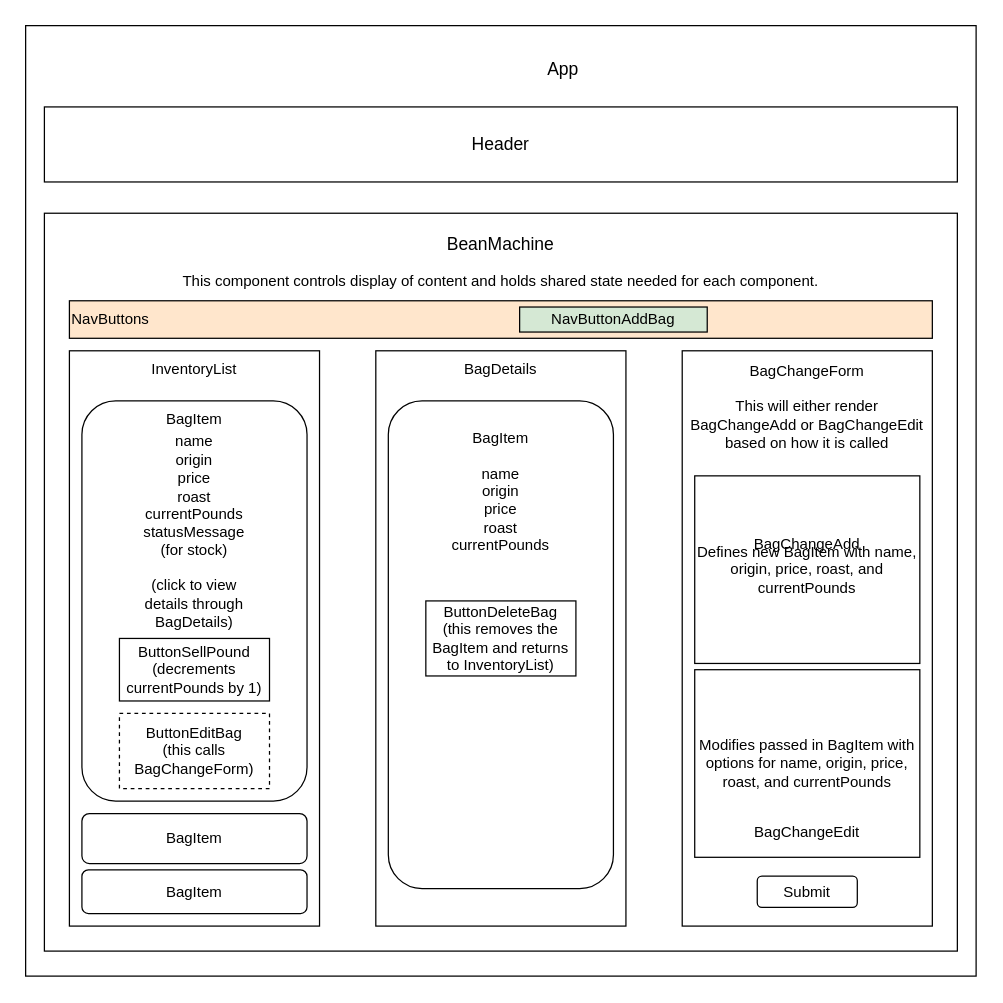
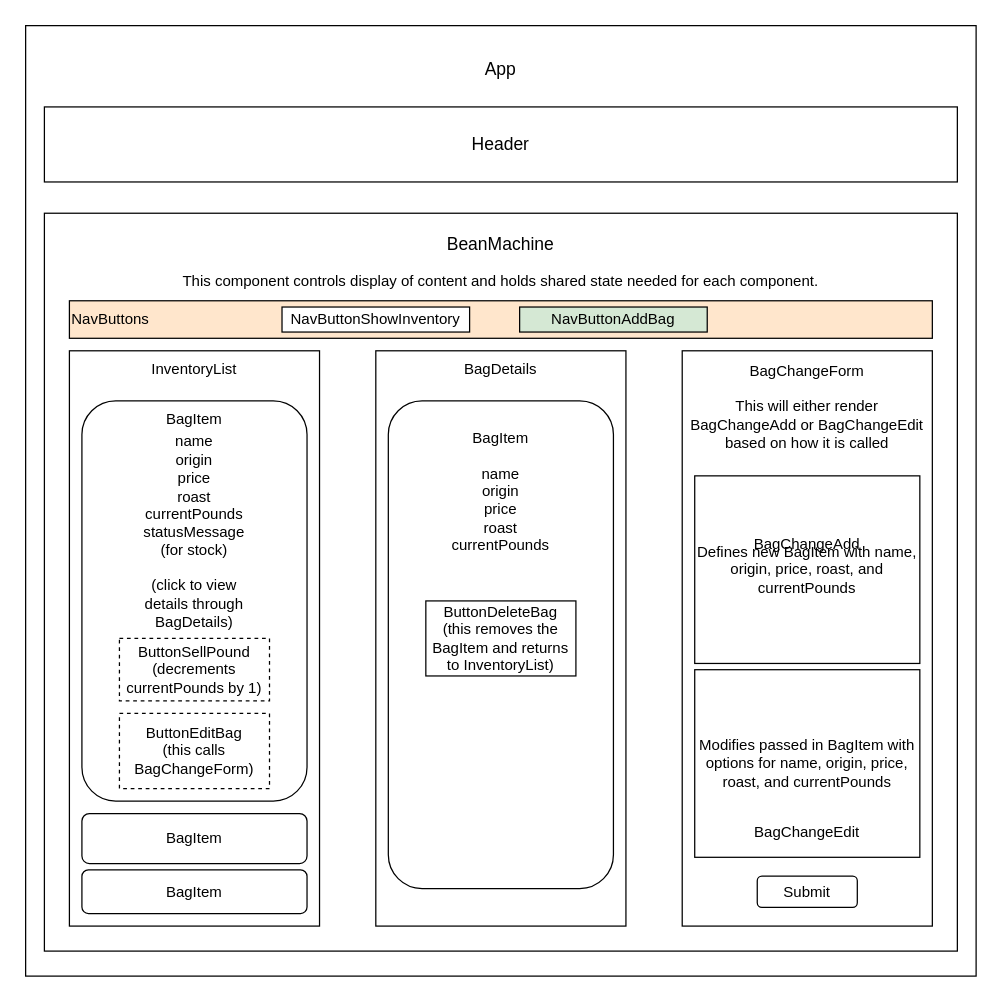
  <mxCell id="0" />
  <mxCell id="1" parent="0" />
  <mxCell id="2" value="" style="whiteSpace=wrap;html=1;aspect=fixed;" vertex="1" parent="1"><mxGeometry x="20" y="20" width="760" height="760" as="geometry" /></mxCell>
- <mxCell id="3" value="&lt;font style=&quot;font-size: 14px;&quot;&gt;App&lt;/font&gt;" style="text;html=1;strokeColor=none;fillColor=none;align=center;verticalAlign=middle;whiteSpace=wrap;rounded=0;" vertex="1" parent="1"><mxGeometry x="420" y="40" width="60" height="30" as="geometry" /></mxCell>
+ <mxCell id="3" value="&lt;font style=&quot;font-size: 14px;&quot;&gt;App&lt;/font&gt;" style="text;html=1;strokeColor=none;fillColor=none;align=center;verticalAlign=middle;whiteSpace=wrap;rounded=0;" vertex="1" parent="1"><mxGeometry x="370" y="40" width="60" height="30" as="geometry" /></mxCell>
  <mxCell id="4" value="&lt;font style=&quot;font-size: 14px;&quot;&gt;Header&lt;/font&gt;" style="rounded=0;whiteSpace=wrap;html=1;" vertex="1" parent="1"><mxGeometry x="35" y="85" width="730" height="60" as="geometry" /></mxCell>
  <mxCell id="5" value="" style="rounded=0;whiteSpace=wrap;html=1;" vertex="1" parent="1"><mxGeometry x="35" y="170" width="730" height="590" as="geometry" /></mxCell>
  <mxCell id="6" value="&lt;font style=&quot;font-size: 14px;&quot;&gt;BeanMachine&lt;/font&gt;" style="text;html=1;strokeColor=none;fillColor=none;align=center;verticalAlign=middle;whiteSpace=wrap;rounded=0;" vertex="1" parent="1"><mxGeometry x="370" y="180" width="60" height="30" as="geometry" /></mxCell>
  <mxCell id="7" value="" style="rounded=0;whiteSpace=wrap;html=1;" vertex="1" parent="1"><mxGeometry x="55" y="280" width="200" height="460" as="geometry" /></mxCell>
  <mxCell id="8" value="" style="rounded=0;whiteSpace=wrap;html=1;" vertex="1" parent="1"><mxGeometry x="300" y="280" width="200" height="460" as="geometry" /></mxCell>
  <mxCell id="9" value="" style="rounded=0;whiteSpace=wrap;html=1;" vertex="1" parent="1"><mxGeometry x="545" y="280" width="200" height="460" as="geometry" /></mxCell>
  <mxCell id="10" value="InventoryList" style="text;html=1;strokeColor=none;fillColor=none;align=center;verticalAlign=middle;whiteSpace=wrap;rounded=0;" vertex="1" parent="1"><mxGeometry x="125" y="280" width="60" height="30" as="geometry" /></mxCell>
  <mxCell id="11" value="This component controls display of content and holds shared state needed for each component." style="text;html=1;strokeColor=none;fillColor=none;align=center;verticalAlign=middle;whiteSpace=wrap;rounded=0;" vertex="1" parent="1"><mxGeometry x="55" y="210" width="690" height="30" as="geometry" /></mxCell>
  <mxCell id="12" value="" style="rounded=1;whiteSpace=wrap;html=1;" vertex="1" parent="1"><mxGeometry x="65" y="320" width="180" height="320" as="geometry" /></mxCell>
  <mxCell id="13" value="BagDetails" style="text;html=1;strokeColor=none;fillColor=none;align=center;verticalAlign=middle;whiteSpace=wrap;rounded=0;" vertex="1" parent="1"><mxGeometry x="370" y="280" width="60" height="30" as="geometry" /></mxCell>
  <mxCell id="14" value="BagChangeForm&lt;br&gt;&lt;br&gt;This will either render BagChangeAdd or BagChangeEdit based on how it is called" style="text;html=1;strokeColor=none;fillColor=none;align=center;verticalAlign=middle;whiteSpace=wrap;rounded=0;" vertex="1" parent="1"><mxGeometry x="545" y="310" width="200" height="30" as="geometry" /></mxCell>
  <mxCell id="15" value="Defines new BagItem with name, origin, price, roast, and currentPounds" style="rounded=0;whiteSpace=wrap;html=1;" vertex="1" parent="1"><mxGeometry x="555" y="380" width="180" height="150" as="geometry" /></mxCell>
  <mxCell id="16" value="Modifies passed in BagItem with options for name, origin, price, roast, and currentPounds" style="rounded=0;whiteSpace=wrap;html=1;" vertex="1" parent="1"><mxGeometry x="555" y="535" width="180" height="150" as="geometry" /></mxCell>
  <mxCell id="17" value="NavButtons" style="rounded=0;whiteSpace=wrap;html=1;align=left;fillColor=#ffe6cc;" vertex="1" parent="1"><mxGeometry x="55" y="240" width="690" height="30" as="geometry" /></mxCell>
+ <mxCell id="18" value="NavButtonShowInventory" style="rounded=0;whiteSpace=wrap;html=1;" vertex="1" parent="1"><mxGeometry x="225" y="245" width="150" height="20" as="geometry" /></mxCell>
  <mxCell id="19" value="NavButtonAddBag" style="rounded=0;whiteSpace=wrap;html=1;fillColor=#d5e8d4;" vertex="1" parent="1"><mxGeometry x="415" y="245" width="150" height="20" as="geometry" /></mxCell>
  <mxCell id="20" value="BagItem&lt;br&gt;&lt;br&gt;name&lt;br&gt;origin&lt;br&gt;price&lt;br&gt;roast&lt;br&gt;currentPounds&lt;br&gt;&lt;br&gt;&lt;br&gt;&lt;br&gt;&lt;br&gt;&lt;br&gt;&lt;br&gt;&lt;br&gt;&lt;br&gt;&lt;br&gt;&lt;br&gt;&lt;br&gt;&lt;br&gt;&lt;br&gt;&lt;br&gt;&lt;br&gt;&lt;br&gt;&lt;br&gt;" style="rounded=1;whiteSpace=wrap;html=1;" vertex="1" parent="1"><mxGeometry x="310" y="320" width="180" height="390" as="geometry" /></mxCell>
  <mxCell id="21" value="ButtonEditBag&lt;br&gt;(this calls BagChangeForm)" style="rounded=0;whiteSpace=wrap;html=1;dashed=1;" vertex="1" parent="1"><mxGeometry x="95" y="570" width="120" height="60" as="geometry" /></mxCell>
  <mxCell id="22" value="ButtonDeleteBag&lt;br&gt;(this removes the BagItem and returns to InventoryList)" style="rounded=0;whiteSpace=wrap;html=1;" vertex="1" parent="1"><mxGeometry x="340" y="480" width="120" height="60" as="geometry" /></mxCell>
- <mxCell id="23" value="ButtonSellPound&lt;br&gt;(decrements currentPounds by 1)" style="rounded=0;whiteSpace=wrap;html=1;" vertex="1" parent="1"><mxGeometry x="95" y="510" width="120" height="50" as="geometry" /></mxCell>
+ <mxCell id="23" value="ButtonSellPound&lt;br&gt;(decrements currentPounds by 1)" style="rounded=0;whiteSpace=wrap;html=1;dashed=1;" vertex="1" parent="1"><mxGeometry x="95" y="510" width="120" height="50" as="geometry" /></mxCell>
  <mxCell id="24" value="BagChangeAdd" style="text;html=1;strokeColor=none;fillColor=none;align=center;verticalAlign=middle;whiteSpace=wrap;rounded=0;" vertex="1" parent="1"><mxGeometry x="615" y="420" width="60" height="30" as="geometry" /></mxCell>
  <mxCell id="25" value="BagChangeEdit" style="text;html=1;strokeColor=none;fillColor=none;align=center;verticalAlign=middle;whiteSpace=wrap;rounded=0;" vertex="1" parent="1"><mxGeometry x="615" y="650" width="60" height="30" as="geometry" /></mxCell>
  <mxCell id="26" value="BagItem" style="text;html=1;strokeColor=none;fillColor=none;align=center;verticalAlign=middle;whiteSpace=wrap;rounded=0;" vertex="1" parent="1"><mxGeometry x="125" y="320" width="60" height="30" as="geometry" /></mxCell>
  <mxCell id="27" value="name&lt;br style=&quot;border-color: var(--border-color);&quot;&gt;origin&lt;br style=&quot;border-color: var(--border-color);&quot;&gt;price&lt;br style=&quot;border-color: var(--border-color);&quot;&gt;roast&lt;br style=&quot;border-color: var(--border-color);&quot;&gt;currentPounds&lt;br style=&quot;border-color: var(--border-color);&quot;&gt;statusMessage (for stock)&lt;br style=&quot;border-color: var(--border-color);&quot;&gt;&lt;br style=&quot;border-color: var(--border-color);&quot;&gt;(click to view details through BagDetails)" style="text;html=1;strokeColor=none;fillColor=none;align=center;verticalAlign=middle;whiteSpace=wrap;rounded=0;" vertex="1" parent="1"><mxGeometry x="125" y="410" width="60" height="30" as="geometry" /></mxCell>
  <mxCell id="28" value="BagItem" style="rounded=1;whiteSpace=wrap;html=1;" vertex="1" parent="1"><mxGeometry x="65" y="650" width="180" height="40" as="geometry" /></mxCell>
  <mxCell id="29" value="Submit" style="whiteSpace=wrap;html=1;rounded=1;" vertex="1" parent="1"><mxGeometry x="605" y="700" width="80" height="25" as="geometry" /></mxCell>
  <mxCell id="30" value="BagItem" style="rounded=1;whiteSpace=wrap;html=1;" vertex="1" parent="1"><mxGeometry x="65" y="695" width="180" height="35" as="geometry" /></mxCell>
